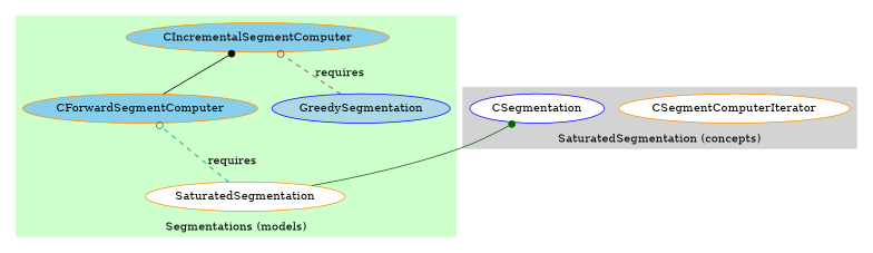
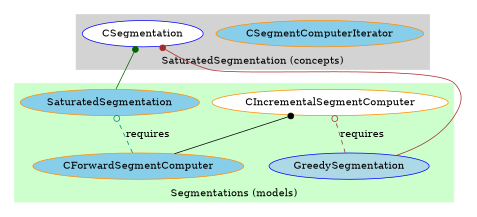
  digraph {
    rankdir=BT
    node [color=darkorange fillcolor=skyblue style=filled]
    edge [arrowhead=dot color=brown]
-   CSegmentComputerIterator [fillcolor=white]
+   CSegmentComputerIterator
    CSegmentation [color=blue fillcolor=white]
    GreedySegmentation [color=blue fillcolor=lightblue]
-   CIncrementalSegmentComputer
-   SaturatedSegmentation [fillcolor=white]
+   CIncrementalSegmentComputer [fillcolor=white]
+   SaturatedSegmentation
    CForwardSegmentComputer
    subgraph cluster_1 {
      rank=same
      style=invis
      subgraph cluster_2 {
        color=lightgrey
        label="SaturatedSegmentation (concepts)"
        rank=same
        style=filled
        CSegmentComputerIterator
        CSegmentation
      }
      subgraph cluster_3 {
        color="#ccffcc"
        label="Segmentations (models)"
        rank=same
        style=filled
        GreedySegmentation
        CIncrementalSegmentComputer
        SaturatedSegmentation
        CForwardSegmentComputer
      }
    }
    subgraph cluster_4 {
      color=lightgrey
      label="Segment computers (concepts)"
      style=filled
    }
+   GreedySegmentation -> CSegmentation
    GreedySegmentation -> CIncrementalSegmentComputer [arrowhead=odot label=requires style=dashed]
    SaturatedSegmentation -> CSegmentation [color=darkgreen]
-   SaturatedSegmentation -> CForwardSegmentComputer [arrowhead=odot color=teal label=requires style=dashed]
+   CForwardSegmentComputer -> SaturatedSegmentation [arrowhead=odot color=teal label=requires style=dashed]
    CForwardSegmentComputer -> CIncrementalSegmentComputer [color=black]
  }
